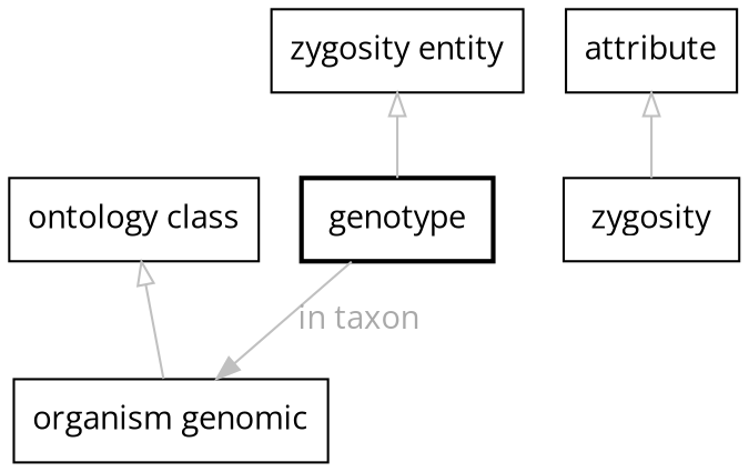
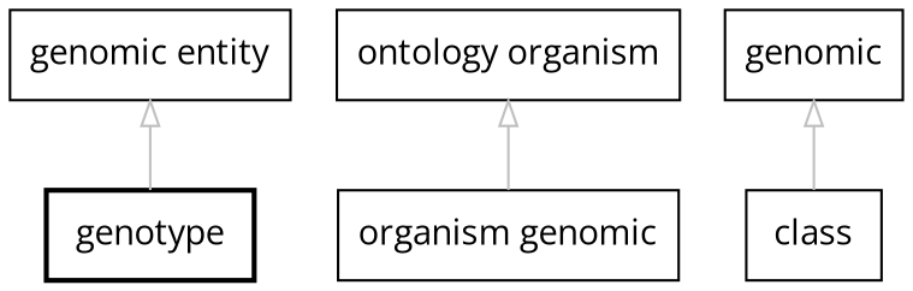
  digraph {
    fontname="Open Sans"
    fontsize=32
    penwidth=5
    node [color=black fontname="Open Sans" shape=rectangle]
    edge [color=gray fontcolor=darkgray fontname="Open Sans" arrowtail=onormal dir=back]
    n1 [label=" genotype " style=bold]
    n2 [label="organism genomic" style=solid]
-   n3 [label=" zygosity " style=solid]
-   "genomic entity" [label="zygosity entity"]
-   "ontology class"
-   attribute
-   n1 -> n2 [label="in taxon" arrowtail="" dir=""]
+   n3 [label=class style=solid]
+   "genomic entity"
+   "ontology class" [label="ontology organism"]
+   attribute [label=genomic]
    "genomic entity" -> n1
    "ontology class" -> n2
    attribute -> n3
  }
